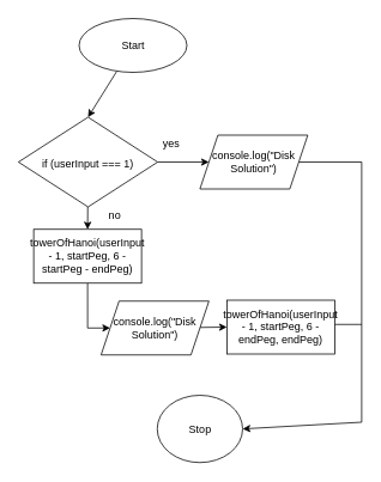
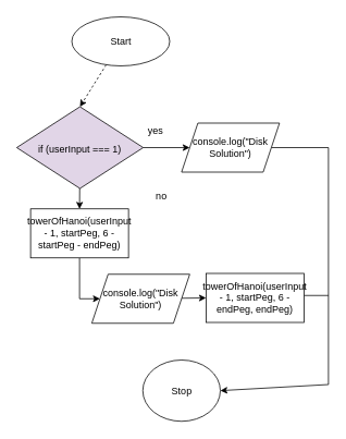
  <mxCell id="0" />
  <mxCell id="1" parent="0" />
- <mxCell id="2" style="edgeStyle=none;html=1;entryX=0.5;entryY=0;entryDx=0;entryDy=0;" parent="1" source="3" target="7" edge="1"><mxGeometry relative="1" as="geometry" /></mxCell>
+ <mxCell id="2" style="edgeStyle=none;html=1;entryX=0.5;entryY=0;entryDx=0;entryDy=0;dashed=1;" parent="1" source="3" target="7" edge="1"><mxGeometry relative="1" as="geometry" /></mxCell>
  <mxCell id="3" value="Start" style="ellipse;whiteSpace=wrap;html=1;" parent="1" vertex="1"><mxGeometry x="87.5" y="20" width="120" height="60" as="geometry" /></mxCell>
  <mxCell id="4" value="Stop" style="ellipse;whiteSpace=wrap;html=1;" parent="1" vertex="1"><mxGeometry x="174.5" y="440" width="95" height="75" as="geometry" /></mxCell>
  <mxCell id="5" style="edgeStyle=none;html=1;entryX=0;entryY=0.5;entryDx=0;entryDy=0;" parent="1" source="7" target="10" edge="1"><mxGeometry relative="1" as="geometry" /></mxCell>
  <mxCell id="6" style="edgeStyle=none;rounded=0;html=1;entryX=0.5;entryY=0;entryDx=0;entryDy=0;" edge="1" parent="1" source="7" target="14"><mxGeometry relative="1" as="geometry" /></mxCell>
- <mxCell id="7" value="&lt;font style=&quot;font-size: 12px&quot;&gt;if (userInput === 1)&lt;/font&gt;" style="rhombus;whiteSpace=wrap;html=1;fontSize=22;" parent="1" vertex="1"><mxGeometry x="20" y="130" width="155" height="100" as="geometry" /></mxCell>
+ <mxCell id="7" value="&lt;font style=&quot;font-size: 12px&quot;&gt;if (userInput === 1)&lt;/font&gt;" style="rhombus;whiteSpace=wrap;html=1;fontSize=22;fillColor=#e1d5e7;" parent="1" vertex="1"><mxGeometry x="20" y="130" width="155" height="100" as="geometry" /></mxCell>
  <mxCell id="8" value="yes" style="text;html=1;align=center;verticalAlign=middle;resizable=0;points=[];autosize=1;strokeColor=none;fillColor=none;fontSize=12;" parent="1" vertex="1"><mxGeometry x="174.5" y="150" width="30" height="20" as="geometry" /></mxCell>
  <mxCell id="9" style="edgeStyle=none;html=1;entryX=1;entryY=0.5;entryDx=0;entryDy=0;rounded=0;" parent="1" source="10" target="4" edge="1"><mxGeometry relative="1" as="geometry"><Array as="points"><mxPoint x="402" y="180" /><mxPoint x="402" y="470" /></Array></mxGeometry></mxCell>
  <mxCell id="10" value="console.log(&quot;Disk Solution&quot;)" style="shape=parallelogram;perimeter=parallelogramPerimeter;whiteSpace=wrap;html=1;fixedSize=1;" parent="1" vertex="1"><mxGeometry x="222" y="150" width="120" height="60" as="geometry" /></mxCell>
  <mxCell id="11" style="edgeStyle=none;rounded=0;html=1;entryX=0;entryY=0.5;entryDx=0;entryDy=0;" edge="1" parent="1" source="12" target="16"><mxGeometry relative="1" as="geometry" /></mxCell>
  <mxCell id="12" value="console.log(&quot;Disk Solution&quot;)" style="shape=parallelogram;perimeter=parallelogramPerimeter;whiteSpace=wrap;html=1;fixedSize=1;" parent="1" vertex="1"><mxGeometry x="112" y="335" width="120" height="60" as="geometry" /></mxCell>
  <mxCell id="13" style="edgeStyle=none;rounded=0;html=1;entryX=0;entryY=0.5;entryDx=0;entryDy=0;" edge="1" parent="1" source="14" target="12"><mxGeometry relative="1" as="geometry"><Array as="points"><mxPoint x="97" y="365" /></Array></mxGeometry></mxCell>
  <mxCell id="14" value="towerOfHanoi(userInput - 1, startPeg, 6 - startPeg - endPeg)" style="whiteSpace=wrap;html=1;" vertex="1" parent="1"><mxGeometry x="36.99" y="255" width="120" height="60" as="geometry" /></mxCell>
  <mxCell id="15" style="edgeStyle=none;rounded=0;html=1;endArrow=none;endFill=0;" edge="1" parent="1"><mxGeometry relative="1" as="geometry"><mxPoint x="402" y="361" as="targetPoint" /><mxPoint x="372" y="361" as="sourcePoint" /></mxGeometry></mxCell>
  <mxCell id="16" value="towerOfHanoi(userInput - 1, startPeg, 6 - endPeg, endPeg)" style="whiteSpace=wrap;html=1;" vertex="1" parent="1"><mxGeometry x="252" y="334" width="120" height="60" as="geometry" /></mxCell>
- <mxCell id="17" value="no" style="text;html=1;align=center;verticalAlign=middle;resizable=0;points=[];autosize=1;strokeColor=none;fillColor=none;" vertex="1" parent="1"><mxGeometry x="112" y="230" width="30" height="20" as="geometry" /></mxCell>
+ <mxCell id="17" value="no" style="text;html=1;align=center;verticalAlign=middle;resizable=0;points=[];autosize=1;strokeColor=none;fillColor=none;" vertex="1" parent="1"><mxGeometry x="182" y="230" width="30" height="20" as="geometry" /></mxCell>
